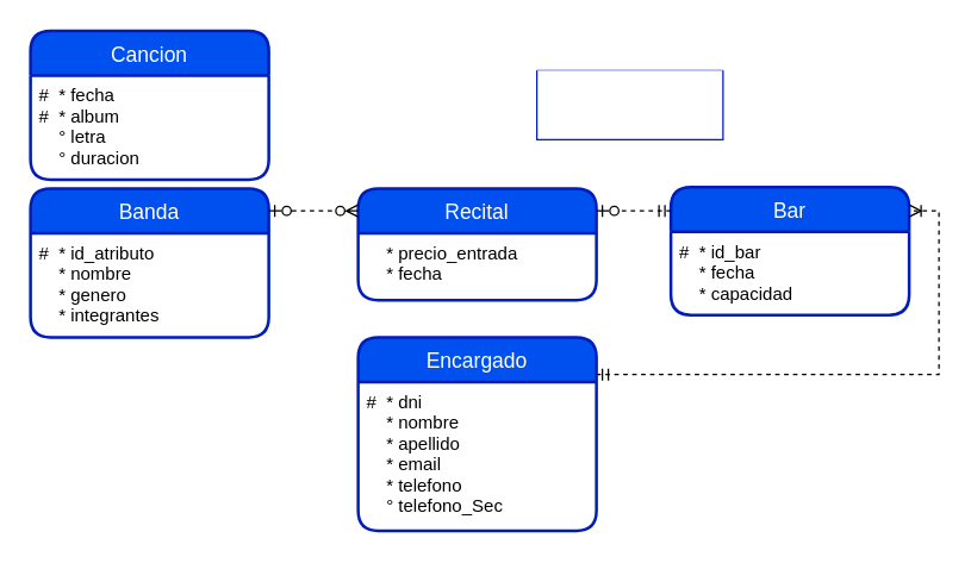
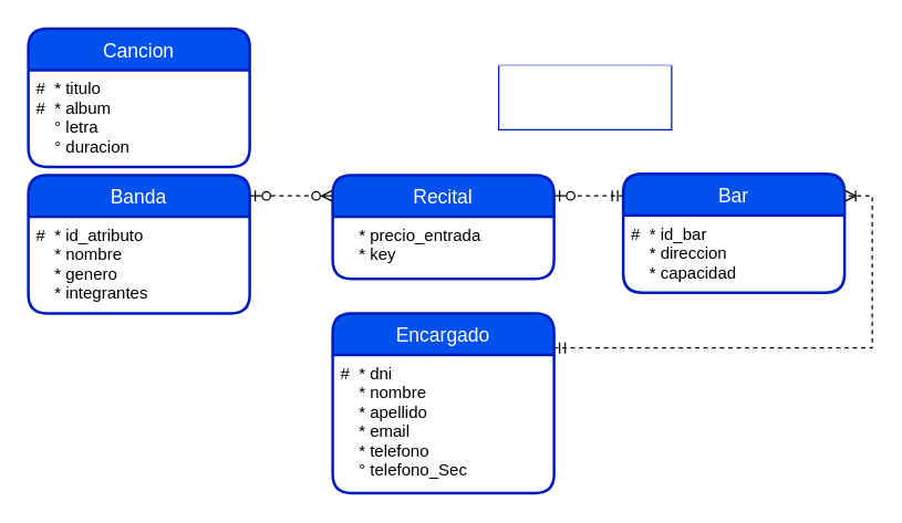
  <mxCell id="0" />
  <mxCell id="1" parent="0" />
  <mxCell id="2" value="Cancion" style="swimlane;childLayout=stackLayout;horizontal=1;startSize=30;horizontalStack=0;rounded=1;fontSize=14;fontStyle=0;strokeWidth=2;resizeParent=0;resizeLast=1;shadow=0;dashed=0;align=center;fillColor=#0050ef;fontColor=#ffffff;strokeColor=#001DBC;" parent="1" vertex="1"><mxGeometry x="20" y="20" width="160" height="100" as="geometry" /></mxCell>
- <mxCell id="3" value="#  * fecha&#10;#  * album&#10;    ° letra&#10;    ° duracion&#10;" style="align=left;strokeColor=none;fillColor=none;spacingLeft=4;fontSize=12;verticalAlign=top;resizable=0;rotatable=0;part=1;" parent="2" vertex="1"><mxGeometry y="30" width="160" height="70" as="geometry" /></mxCell>
+ <mxCell id="3" value="#  * titulo&#10;#  * album&#10;    ° letra&#10;    ° duracion&#10;" style="align=left;strokeColor=none;fillColor=none;spacingLeft=4;fontSize=12;verticalAlign=top;resizable=0;rotatable=0;part=1;" parent="2" vertex="1"><mxGeometry y="30" width="160" height="70" as="geometry" /></mxCell>
  <mxCell id="4" value="Banda" style="swimlane;childLayout=stackLayout;horizontal=1;startSize=30;horizontalStack=0;rounded=1;fontSize=14;fontStyle=0;strokeWidth=2;resizeParent=0;resizeLast=1;shadow=0;dashed=0;align=center;fillColor=#0050ef;fontColor=#ffffff;strokeColor=#001DBC;" parent="1" vertex="1"><mxGeometry x="20" y="126" width="160" height="100" as="geometry" /></mxCell>
  <mxCell id="5" value="#  * id_atributo&#10;    * nombre&#10;    * genero&#10;    * integrantes&#10;" style="align=left;strokeColor=none;fillColor=none;spacingLeft=4;fontSize=12;verticalAlign=top;resizable=0;rotatable=0;part=1;" parent="4" vertex="1"><mxGeometry y="30" width="160" height="70" as="geometry" /></mxCell>
  <mxCell id="6" value="Recital" style="swimlane;childLayout=stackLayout;horizontal=1;startSize=30;horizontalStack=0;rounded=1;fontSize=14;fontStyle=0;strokeWidth=2;resizeParent=0;resizeLast=1;shadow=0;dashed=0;align=center;fillColor=#0050ef;fontColor=#ffffff;strokeColor=#001DBC;" parent="1" vertex="1"><mxGeometry x="240" y="126" width="160" height="75" as="geometry" /></mxCell>
- <mxCell id="7" value="    * precio_entrada&#10;    * fecha&#10;" style="align=left;strokeColor=none;fillColor=none;spacingLeft=4;fontSize=12;verticalAlign=top;resizable=0;rotatable=0;part=1;" parent="6" vertex="1"><mxGeometry y="30" width="160" height="45" as="geometry" /></mxCell>
+ <mxCell id="7" value="    * precio_entrada&#10;    * key&#10;" style="align=left;strokeColor=none;fillColor=none;spacingLeft=4;fontSize=12;verticalAlign=top;resizable=0;rotatable=0;part=1;" parent="6" vertex="1"><mxGeometry y="30" width="160" height="45" as="geometry" /></mxCell>
  <mxCell id="8" value="Bar" style="swimlane;childLayout=stackLayout;horizontal=1;startSize=30;horizontalStack=0;rounded=1;fontSize=14;fontStyle=0;strokeWidth=2;resizeParent=0;resizeLast=1;shadow=0;dashed=0;align=center;fillColor=#0050ef;fontColor=#ffffff;strokeColor=#001DBC;" parent="1" vertex="1"><mxGeometry x="450" y="125" width="160" height="86" as="geometry" /></mxCell>
- <mxCell id="9" value="#  * id_bar&#10;    * fecha&#10;    * capacidad" style="align=left;strokeColor=none;fillColor=none;spacingLeft=4;fontSize=12;verticalAlign=top;resizable=0;rotatable=0;part=1;" parent="8" vertex="1"><mxGeometry y="30" width="160" height="56" as="geometry" /></mxCell>
+ <mxCell id="9" value="#  * id_bar&#10;    * direccion&#10;    * capacidad" style="align=left;strokeColor=none;fillColor=none;spacingLeft=4;fontSize=12;verticalAlign=top;resizable=0;rotatable=0;part=1;" parent="8" vertex="1"><mxGeometry y="30" width="160" height="56" as="geometry" /></mxCell>
  <mxCell id="10" value="Encargado" style="swimlane;childLayout=stackLayout;horizontal=1;startSize=30;horizontalStack=0;rounded=1;fontSize=14;fontStyle=0;strokeWidth=2;resizeParent=0;resizeLast=1;shadow=0;dashed=0;align=center;fillColor=#0050ef;fontColor=#ffffff;strokeColor=#001DBC;" parent="1" vertex="1"><mxGeometry x="240" y="226" width="160" height="130" as="geometry" /></mxCell>
  <mxCell id="11" value="#  * dni&#10;    * nombre&#10;    * apellido&#10;    * email&#10;    * telefono&#10;    ° telefono_Sec" style="align=left;strokeColor=none;fillColor=none;spacingLeft=4;fontSize=12;verticalAlign=top;resizable=0;rotatable=0;part=1;" parent="10" vertex="1"><mxGeometry y="30" width="160" height="100" as="geometry" /></mxCell>
  <mxCell id="12" value="" style="edgeStyle=entityRelationEdgeStyle;fontSize=12;html=1;endArrow=ERzeroToMany;endFill=0;rounded=0;startArrow=ERzeroToOne;startFill=0;dashed=1;" parent="1" edge="1"><mxGeometry width="100" height="100" relative="1" as="geometry"><mxPoint x="180" y="141" as="sourcePoint" /><mxPoint x="240" y="141" as="targetPoint" /></mxGeometry></mxCell>
  <mxCell id="13" value="" style="endArrow=ERoneToMany;html=1;rounded=0;endFill=0;startArrow=ERmandOne;startFill=0;dashed=1;" parent="1" edge="1"><mxGeometry relative="1" as="geometry"><mxPoint x="400" y="251" as="sourcePoint" /><mxPoint x="610" y="141" as="targetPoint" /><Array as="points"><mxPoint x="630" y="251" /><mxPoint x="630" y="141" /></Array></mxGeometry></mxCell>
  <mxCell id="14" value="" style="endArrow=ERzeroToOne;html=1;rounded=0;endFill=0;startArrow=ERmandOne;startFill=0;dashed=1;" parent="1" edge="1"><mxGeometry relative="1" as="geometry"><mxPoint x="450" y="141" as="sourcePoint" /><mxPoint x="400" y="141" as="targetPoint" /><Array as="points"><mxPoint x="430" y="141" /></Array></mxGeometry></mxCell>
  <mxCell id="15" value="" style="swimlane;startSize=0;fontFamily=Helvetica;fontSize=13;fillColor=#0050ef;fontColor=#ffffff;strokeColor=#001DBC;swimlaneFillColor=default;fontStyle=0" vertex="1" parent="1"><mxGeometry x="360" y="46.75" width="125" height="46.5" as="geometry" /></mxCell>
  <mxCell id="16" value="&lt;font style=&quot;font-size: 12px;&quot;&gt;&lt;span style=&quot;color: rgb(255, 255, 255);&quot;&gt;# =&amp;nbsp;&lt;/span&gt;&lt;span style=&quot;color: rgb(255, 255, 255);&quot;&gt;primary key&lt;/span&gt;&lt;span style=&quot;color: rgb(255, 255, 255);&quot;&gt;&lt;br&gt;* = atributo obligatorio&amp;nbsp;&lt;/span&gt;&lt;br style=&quot;padding: 0px; margin: 0px; color: rgb(255, 255, 255);&quot;&gt;&lt;span style=&quot;color: rgb(255, 255, 255);&quot;&gt;° = atributo opcional&lt;/span&gt;&lt;/font&gt;" style="text;html=1;align=left;verticalAlign=middle;resizable=0;points=[];autosize=1;strokeColor=none;fillColor=none;fontSize=13;fontFamily=Helvetica;" vertex="1" parent="15"><mxGeometry y="-1.75" width="140" height="50" as="geometry" /></mxCell>
